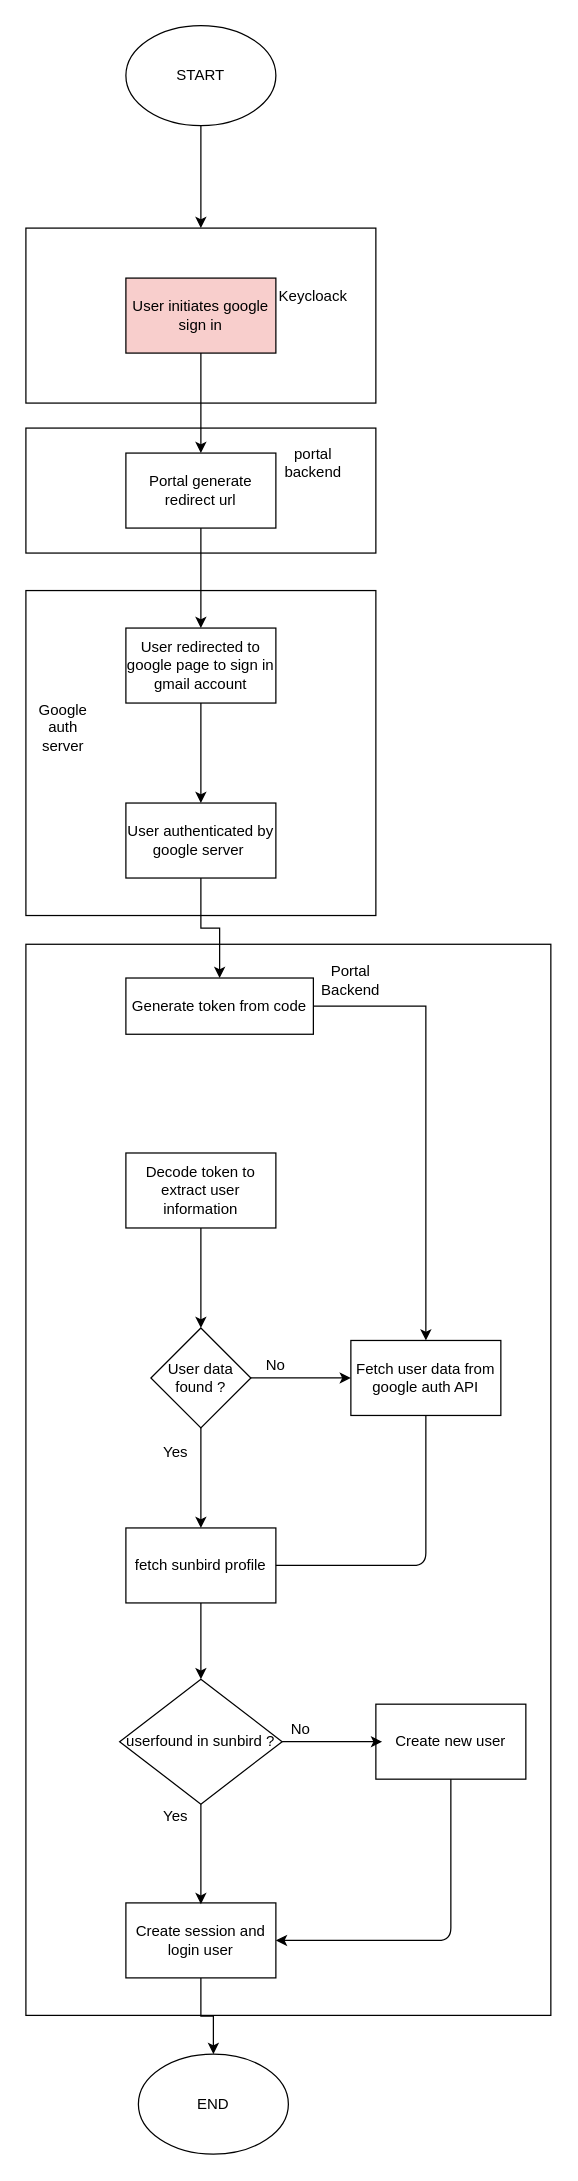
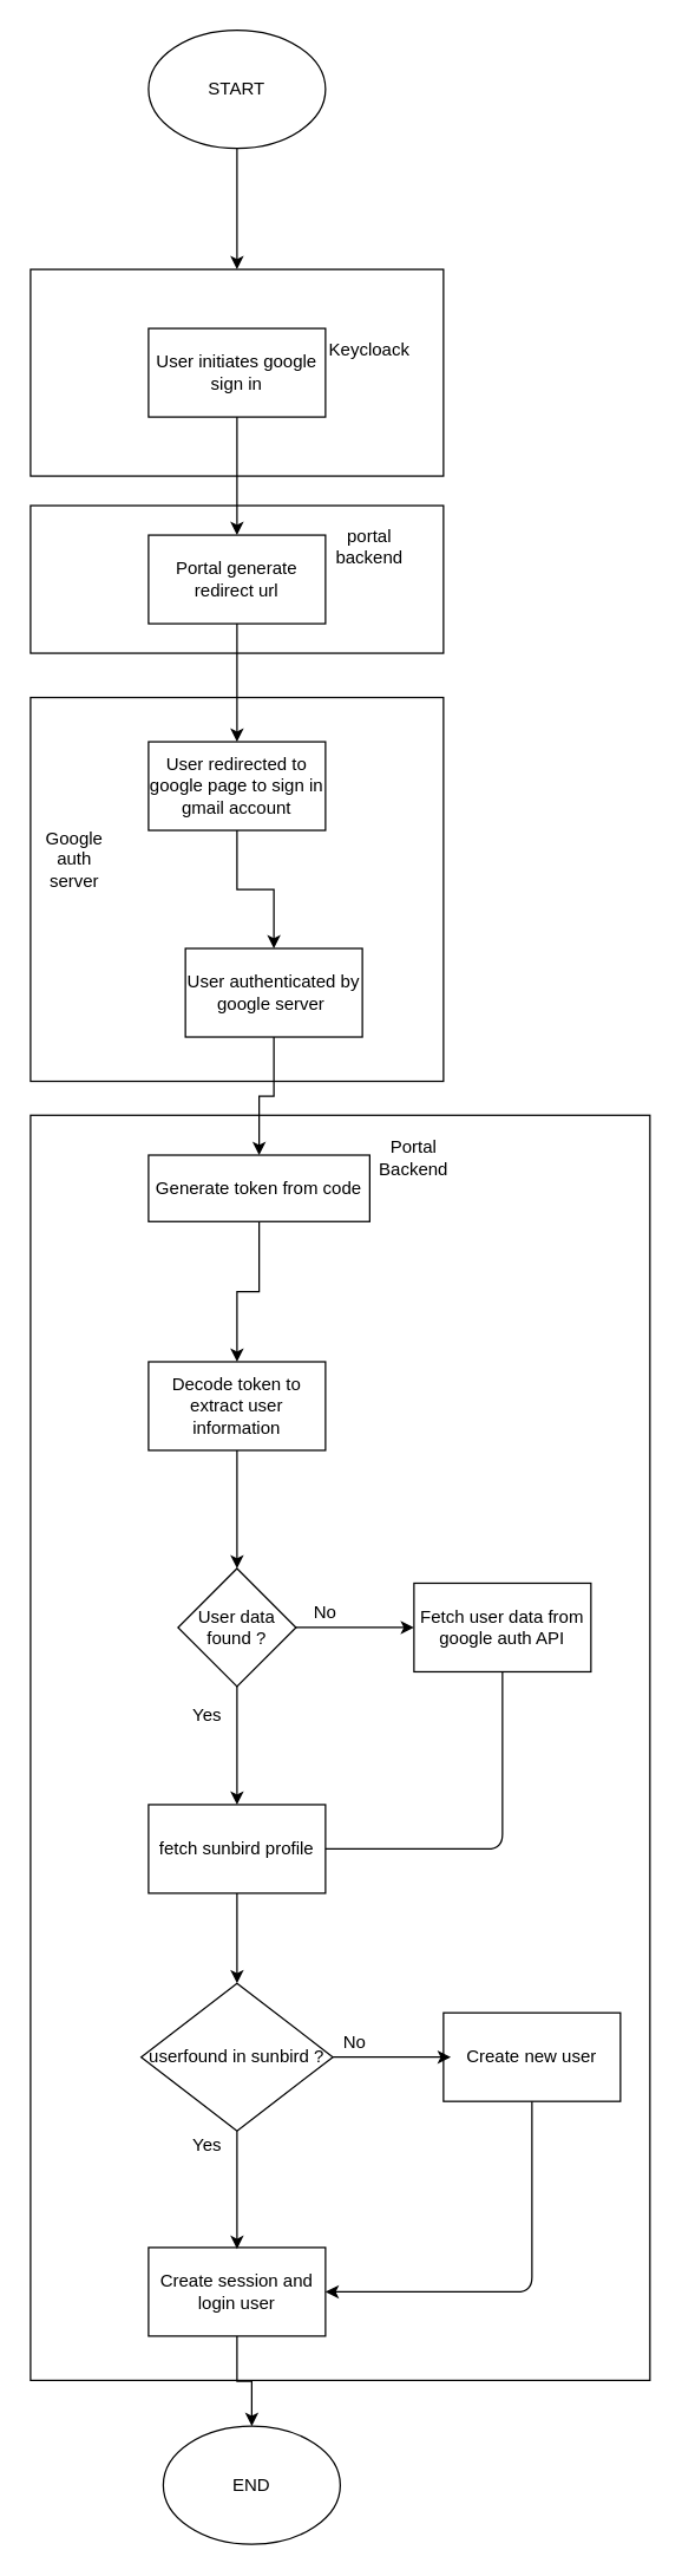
  <mxCell id="0" />
  <mxCell id="1" parent="0" />
  <mxCell id="2" value="" style="edgeStyle=orthogonalEdgeStyle;rounded=0;orthogonalLoop=1;jettySize=auto;html=1;" edge="1" parent="1" source="3" target="5"><mxGeometry relative="1" as="geometry" /></mxCell>
- <mxCell id="3" value="User initiates google sign in" style="rounded=0;whiteSpace=wrap;html=1;fillColor=#f8cecc;" vertex="1" parent="1"><mxGeometry x="100" y="222" width="120" height="60" as="geometry" /></mxCell>
+ <mxCell id="3" value="User initiates google sign in" style="rounded=0;whiteSpace=wrap;html=1;" vertex="1" parent="1"><mxGeometry x="100" y="222" width="120" height="60" as="geometry" /></mxCell>
  <mxCell id="4" value="" style="edgeStyle=orthogonalEdgeStyle;rounded=0;orthogonalLoop=1;jettySize=auto;html=1;" edge="1" parent="1" source="5" target="7"><mxGeometry relative="1" as="geometry" /></mxCell>
  <mxCell id="5" value="Portal generate redirect url" style="rounded=0;whiteSpace=wrap;html=1;" vertex="1" parent="1"><mxGeometry x="100" y="362" width="120" height="60" as="geometry" /></mxCell>
  <mxCell id="6" value="" style="edgeStyle=orthogonalEdgeStyle;rounded=0;orthogonalLoop=1;jettySize=auto;html=1;" edge="1" parent="1" source="7" target="9"><mxGeometry relative="1" as="geometry" /></mxCell>
  <mxCell id="7" value="User redirected to google page to sign in gmail account" style="rounded=0;whiteSpace=wrap;html=1;" vertex="1" parent="1"><mxGeometry x="100" y="502" width="120" height="60" as="geometry" /></mxCell>
  <mxCell id="8" value="" style="edgeStyle=orthogonalEdgeStyle;rounded=0;orthogonalLoop=1;jettySize=auto;html=1;" edge="1" parent="1" source="9" target="11"><mxGeometry relative="1" as="geometry" /></mxCell>
- <mxCell id="9" value="User authenticated by google server&amp;nbsp;" style="rounded=0;whiteSpace=wrap;html=1;" vertex="1" parent="1"><mxGeometry x="100" y="642" width="120" height="60" as="geometry" /></mxCell>
- <mxCell id="10" value="" style="edgeStyle=orthogonalEdgeStyle;rounded=0;orthogonalLoop=1;jettySize=auto;html=1;" edge="1" parent="1" source="11" target="25"><mxGeometry relative="1" as="geometry" /></mxCell>
+ <mxCell id="9" value="User authenticated by google server&amp;nbsp;" style="rounded=0;whiteSpace=wrap;html=1;" vertex="1" parent="1"><mxGeometry x="125" y="642" width="120" height="60" as="geometry" /></mxCell>
+ <mxCell id="10" value="" style="edgeStyle=orthogonalEdgeStyle;rounded=0;orthogonalLoop=1;jettySize=auto;html=1;" edge="1" parent="1" source="11" target="13"><mxGeometry relative="1" as="geometry" /></mxCell>
  <mxCell id="11" value="Generate token from code" style="rounded=0;whiteSpace=wrap;html=1;" vertex="1" parent="1"><mxGeometry x="100" y="782" width="150" height="45" as="geometry" /></mxCell>
  <mxCell id="12" value="" style="edgeStyle=orthogonalEdgeStyle;rounded=0;orthogonalLoop=1;jettySize=auto;html=1;" edge="1" parent="1" source="13"><mxGeometry relative="1" as="geometry"><mxPoint x="160" y="1062" as="targetPoint" /></mxGeometry></mxCell>
  <mxCell id="13" value="Decode token to extract user information" style="rounded=0;whiteSpace=wrap;html=1;" vertex="1" parent="1"><mxGeometry x="100" y="922" width="120" height="60" as="geometry" /></mxCell>
  <mxCell id="14" value="" style="rounded=0;whiteSpace=wrap;html=1;fillColor=none;" vertex="1" parent="1"><mxGeometry x="20" width="280" height="140" as="geometry" y="182" /></mxCell>
  <mxCell id="15" value="Keycloack" style="text;html=1;strokeColor=none;fillColor=none;align=center;verticalAlign=middle;whiteSpace=wrap;rounded=0;" vertex="1" parent="1"><mxGeometry x="230" y="227" width="40" height="20" as="geometry" /></mxCell>
  <mxCell id="16" value="" style="edgeStyle=orthogonalEdgeStyle;rounded=0;orthogonalLoop=1;jettySize=auto;html=1;" edge="1" parent="1" source="18"><mxGeometry relative="1" as="geometry"><mxPoint x="160" y="1222" as="targetPoint" /></mxGeometry></mxCell>
  <mxCell id="17" value="" style="edgeStyle=orthogonalEdgeStyle;rounded=0;orthogonalLoop=1;jettySize=auto;html=1;" edge="1" parent="1" source="18"><mxGeometry relative="1" as="geometry"><mxPoint x="280" y="1102" as="targetPoint" /></mxGeometry></mxCell>
  <mxCell id="18" value="User data found ?" style="rhombus;whiteSpace=wrap;html=1;fillColor=none;" vertex="1" parent="1"><mxGeometry x="120" y="1062" width="80" height="80" as="geometry" /></mxCell>
  <mxCell id="19" value="" style="edgeStyle=orthogonalEdgeStyle;rounded=0;orthogonalLoop=1;jettySize=auto;html=1;exitX=0.5;exitY=1;exitDx=0;exitDy=0;" edge="1" parent="1" source="27" target="22"><mxGeometry relative="1" as="geometry"><mxPoint x="160" y="1322" as="sourcePoint" /></mxGeometry></mxCell>
  <mxCell id="20" value="" style="edgeStyle=orthogonalEdgeStyle;rounded=0;orthogonalLoop=1;jettySize=auto;html=1;" edge="1" parent="1" source="22"><mxGeometry relative="1" as="geometry"><mxPoint x="160" y="1523" as="targetPoint" /></mxGeometry></mxCell>
  <mxCell id="21" value="" style="edgeStyle=orthogonalEdgeStyle;rounded=0;orthogonalLoop=1;jettySize=auto;html=1;" edge="1" parent="1" source="22"><mxGeometry relative="1" as="geometry"><mxPoint x="305" y="1393" as="targetPoint" /></mxGeometry></mxCell>
  <mxCell id="22" value="userfound in sunbird ?" style="rhombus;whiteSpace=wrap;html=1;fillColor=none;" vertex="1" parent="1"><mxGeometry x="95" y="1343" width="130" height="100" as="geometry" /></mxCell>
  <mxCell id="23" value="Yes" style="text;html=1;strokeColor=none;fillColor=none;align=center;verticalAlign=middle;whiteSpace=wrap;rounded=0;" vertex="1" parent="1"><mxGeometry x="120" y="1152" width="40" height="20" as="geometry" /></mxCell>
  <mxCell id="24" value="No" style="text;html=1;strokeColor=none;fillColor=none;align=center;verticalAlign=middle;whiteSpace=wrap;rounded=0;" vertex="1" parent="1"><mxGeometry x="200" y="1082" width="40" height="20" as="geometry" /></mxCell>
  <mxCell id="25" value="Fetch user data from google auth API" style="rounded=0;whiteSpace=wrap;html=1;fillColor=none;" vertex="1" parent="1"><mxGeometry x="280" y="1072" width="120" height="60" as="geometry" /></mxCell>
  <mxCell id="26" value="" style="endArrow=none;html=1;exitX=0.5;exitY=1;exitDx=0;exitDy=0;entryX=1;entryY=0.5;entryDx=0;entryDy=0;" edge="1" parent="1" source="25" target="27"><mxGeometry width="50" height="50" relative="1" as="geometry"><mxPoint x="20" y="1392" as="sourcePoint" /><mxPoint x="225" y="1272" as="targetPoint" /><Array as="points"><mxPoint x="340" y="1252" /></Array></mxGeometry></mxCell>
  <mxCell id="27" value="fetch sunbird profile" style="rounded=0;whiteSpace=wrap;html=1;fillColor=none;" vertex="1" parent="1"><mxGeometry x="100" y="1222" width="120" height="60" as="geometry" /></mxCell>
  <mxCell id="28" value="Yes" style="text;html=1;strokeColor=none;fillColor=none;align=center;verticalAlign=middle;whiteSpace=wrap;rounded=0;" vertex="1" parent="1"><mxGeometry x="120" y="1443" width="40" height="20" as="geometry" /></mxCell>
  <mxCell id="29" value="No" style="text;html=1;strokeColor=none;fillColor=none;align=center;verticalAlign=middle;whiteSpace=wrap;rounded=0;" vertex="1" parent="1"><mxGeometry x="220" y="1373" width="40" height="20" as="geometry" /></mxCell>
  <mxCell id="30" value="Create new user" style="rounded=0;whiteSpace=wrap;html=1;fillColor=none;" vertex="1" parent="1"><mxGeometry x="300" y="1363" width="120" height="60" as="geometry" /></mxCell>
  <mxCell id="31" value="" style="edgeStyle=orthogonalEdgeStyle;rounded=0;orthogonalLoop=1;jettySize=auto;html=1;" edge="1" parent="1" source="32" target="34"><mxGeometry relative="1" as="geometry"><mxPoint x="160" y="1662" as="targetPoint" /></mxGeometry></mxCell>
  <mxCell id="32" value="Create session and login user" style="rounded=0;whiteSpace=wrap;html=1;fillColor=none;" vertex="1" parent="1"><mxGeometry x="100" y="1522" width="120" height="60" as="geometry" /></mxCell>
  <mxCell id="33" value="" style="endArrow=classic;html=1;exitX=0.5;exitY=1;exitDx=0;exitDy=0;entryX=1;entryY=0.5;entryDx=0;entryDy=0;" edge="1" parent="1" source="30" target="32"><mxGeometry width="50" height="50" relative="1" as="geometry"><mxPoint x="20" y="1652" as="sourcePoint" /><mxPoint x="70" y="1602" as="targetPoint" /><Array as="points"><mxPoint x="360" y="1552" /></Array></mxGeometry></mxCell>
  <mxCell id="34" value="END" style="ellipse;whiteSpace=wrap;html=1;fillColor=none;" vertex="1" parent="1"><mxGeometry x="110" y="1643" width="120" height="80" as="geometry" /></mxCell>
  <mxCell id="35" value="" style="rounded=0;whiteSpace=wrap;html=1;fillColor=none;" vertex="1" parent="1"><mxGeometry x="20" y="342" width="280" height="100" as="geometry" /></mxCell>
  <mxCell id="36" value="portal backend" style="text;html=1;strokeColor=none;fillColor=none;align=center;verticalAlign=middle;whiteSpace=wrap;rounded=0;" vertex="1" parent="1"><mxGeometry x="230" y="360" width="40" height="20" as="geometry" /></mxCell>
  <mxCell id="37" value="" style="rounded=0;whiteSpace=wrap;html=1;fillColor=none;" vertex="1" parent="1"><mxGeometry x="20" y="472" width="280" height="260" as="geometry" /></mxCell>
  <mxCell id="38" value="Google auth server" style="text;html=1;strokeColor=none;fillColor=none;align=center;verticalAlign=middle;whiteSpace=wrap;rounded=0;" vertex="1" parent="1"><mxGeometry x="30" y="572" width="40" height="20" as="geometry" /></mxCell>
  <mxCell id="39" value="" style="rounded=0;whiteSpace=wrap;html=1;fillColor=none;" vertex="1" parent="1"><mxGeometry x="20" y="755" width="420" height="857" as="geometry" /></mxCell>
  <mxCell id="40" value="Portal Backend" style="text;html=1;strokeColor=none;fillColor=none;align=center;verticalAlign=middle;whiteSpace=wrap;rounded=0;" vertex="1" parent="1"><mxGeometry x="260" y="773.5" width="40" height="20" as="geometry" /></mxCell>
  <mxCell id="41" value="" style="edgeStyle=orthogonalEdgeStyle;rounded=0;orthogonalLoop=1;jettySize=auto;html=1;entryX=0.5;entryY=0;entryDx=0;entryDy=0;" edge="1" parent="1" source="42" target="14"><mxGeometry relative="1" as="geometry"><mxPoint x="155" y="162" as="targetPoint" /></mxGeometry></mxCell>
  <mxCell id="42" value="START" style="ellipse;whiteSpace=wrap;html=1;fillColor=none;" vertex="1" parent="1"><mxGeometry x="100" y="20" width="120" height="80" as="geometry" /></mxCell>
